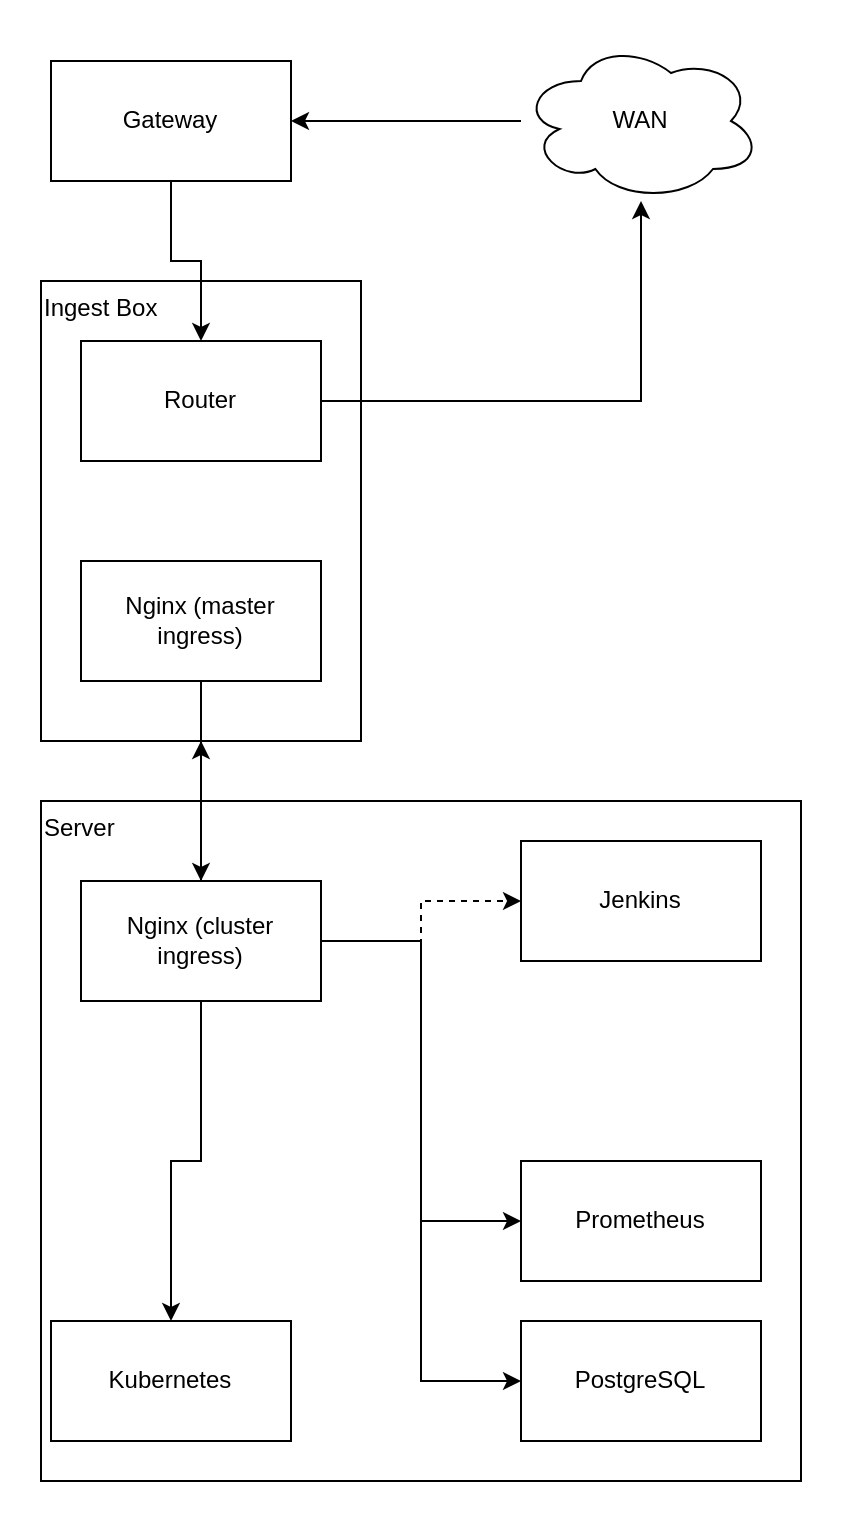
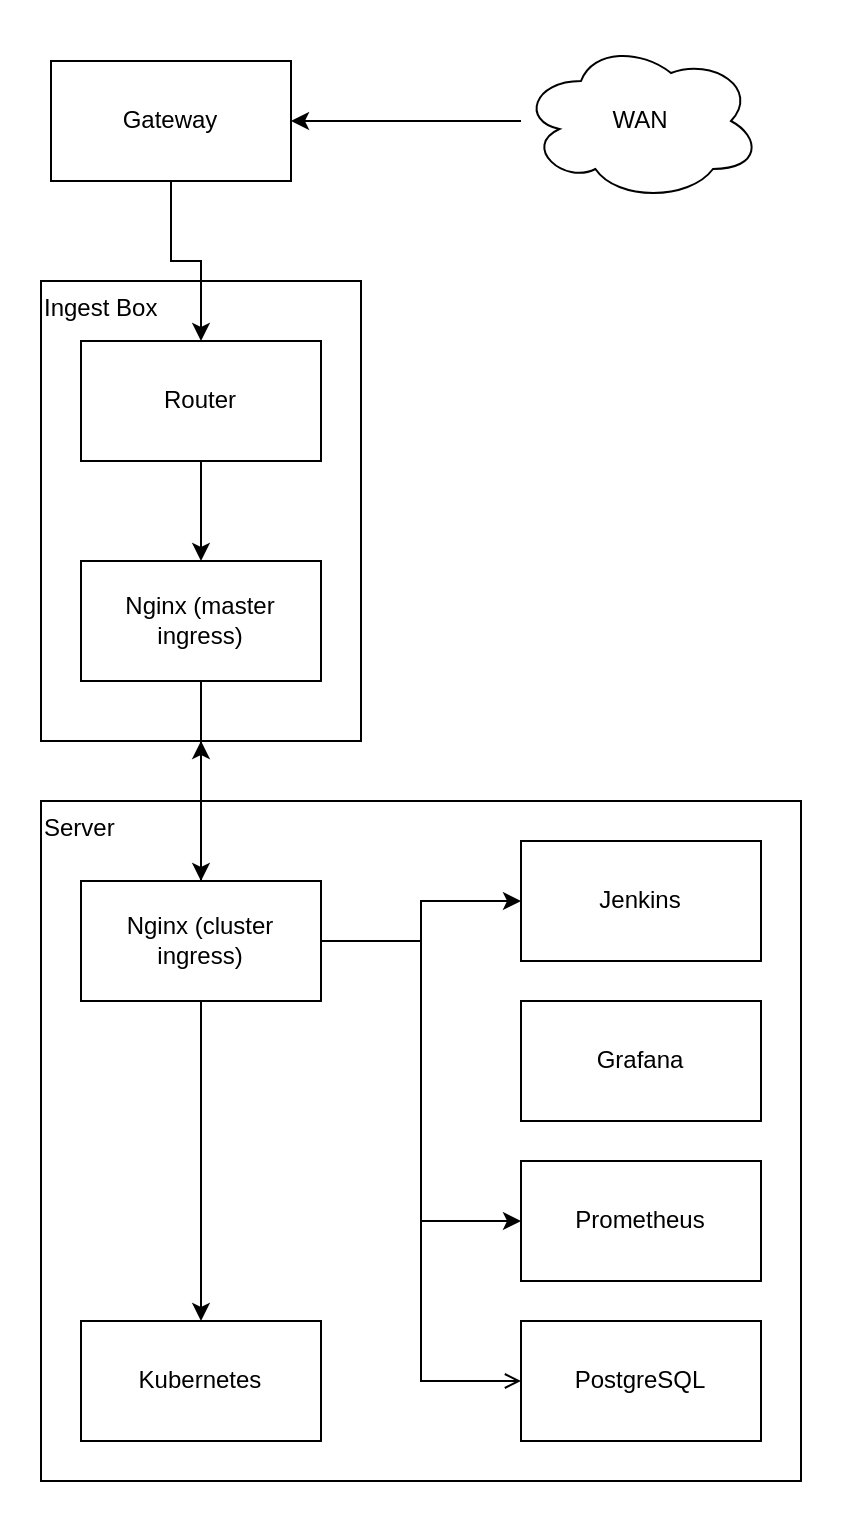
  <mxCell id="0" />
  <mxCell id="1" parent="0" />
  <mxCell id="2" value="&lt;div align=&quot;left&quot;&gt;Server&lt;/div&gt;" style="rounded=0;whiteSpace=wrap;html=1;align=left;verticalAlign=top;" vertex="1" parent="1"><mxGeometry x="20" y="400" width="380" height="340" as="geometry" /></mxCell>
  <mxCell id="3" value="&lt;div align=&quot;left&quot;&gt;Ingest Box&lt;/div&gt;" style="rounded=0;whiteSpace=wrap;html=1;align=left;verticalAlign=top;" vertex="1" parent="1"><mxGeometry x="20" y="140" width="160" height="230" as="geometry" /></mxCell>
  <mxCell id="4" value="" style="edgeStyle=orthogonalEdgeStyle;rounded=0;orthogonalLoop=1;jettySize=auto;html=1;" edge="1" parent="1" source="5" target="7"><mxGeometry relative="1" as="geometry" /></mxCell>
  <mxCell id="5" value="WAN" style="ellipse;shape=cloud;whiteSpace=wrap;html=1;" vertex="1" parent="1"><mxGeometry x="260" y="20" width="120" height="80" as="geometry" /></mxCell>
  <mxCell id="6" value="" style="edgeStyle=orthogonalEdgeStyle;rounded=0;orthogonalLoop=1;jettySize=auto;html=1;" edge="1" parent="1" source="7" target="9"><mxGeometry relative="1" as="geometry" /></mxCell>
  <mxCell id="7" value="Gateway" style="whiteSpace=wrap;html=1;" vertex="1" parent="1"><mxGeometry x="25" y="30" width="120" height="60" as="geometry" /></mxCell>
- <mxCell id="8" value="" style="edgeStyle=orthogonalEdgeStyle;rounded=0;orthogonalLoop=1;jettySize=auto;html=1;" edge="1" parent="1" source="9" target="5"><mxGeometry relative="1" as="geometry" /></mxCell>
+ <mxCell id="8" value="" style="edgeStyle=orthogonalEdgeStyle;rounded=0;orthogonalLoop=1;jettySize=auto;html=1;" edge="1" parent="1" source="9" target="10"><mxGeometry relative="1" as="geometry" /></mxCell>
  <mxCell id="9" value="Router" style="whiteSpace=wrap;html=1;" vertex="1" parent="1"><mxGeometry x="40" y="170" width="120" height="60" as="geometry" /></mxCell>
  <mxCell id="10" value="Nginx (master ingress)" style="rounded=0;whiteSpace=wrap;html=1;" vertex="1" parent="1"><mxGeometry x="40" y="280" width="120" height="60" as="geometry" /></mxCell>
- <mxCell id="11" value="" style="edgeStyle=orthogonalEdgeStyle;rounded=0;orthogonalLoop=1;jettySize=auto;html=1;dashed=1;" edge="1" parent="1" source="16" target="18"><mxGeometry relative="1" as="geometry" /></mxCell>
+ <mxCell id="11" value="" style="edgeStyle=orthogonalEdgeStyle;rounded=0;orthogonalLoop=1;jettySize=auto;html=1;" edge="1" parent="1" source="16" target="18"><mxGeometry relative="1" as="geometry" /></mxCell>
  <mxCell id="12" value="" style="edgeStyle=orthogonalEdgeStyle;rounded=0;orthogonalLoop=1;jettySize=auto;html=1;" edge="1" parent="1" source="16" target="19"><mxGeometry relative="1" as="geometry" /></mxCell>
  <mxCell id="13" style="edgeStyle=orthogonalEdgeStyle;rounded=0;orthogonalLoop=1;jettySize=auto;html=1;" edge="1" parent="1" source="16" target="3"><mxGeometry relative="1" as="geometry" /></mxCell>
  <mxCell id="14" style="edgeStyle=orthogonalEdgeStyle;rounded=0;orthogonalLoop=1;jettySize=auto;html=1;entryX=0;entryY=0.5;entryDx=0;entryDy=0;" edge="1" parent="1" source="16" target="21"><mxGeometry relative="1" as="geometry" /></mxCell>
- <mxCell id="15" style="edgeStyle=orthogonalEdgeStyle;rounded=0;orthogonalLoop=1;jettySize=auto;html=1;entryX=0;entryY=0.5;entryDx=0;entryDy=0;" edge="1" parent="1" source="16" target="22"><mxGeometry relative="1" as="geometry" /></mxCell>
+ <mxCell id="15" style="edgeStyle=orthogonalEdgeStyle;rounded=0;orthogonalLoop=1;jettySize=auto;html=1;entryX=0;entryY=0.5;entryDx=0;entryDy=0;endArrow=open;" edge="1" parent="1" source="16" target="22"><mxGeometry relative="1" as="geometry" /></mxCell>
  <mxCell id="16" value="Nginx (cluster ingress)" style="rounded=0;whiteSpace=wrap;html=1;" vertex="1" parent="1"><mxGeometry x="40" y="440" width="120" height="60" as="geometry" /></mxCell>
  <mxCell id="17" style="edgeStyle=orthogonalEdgeStyle;rounded=0;orthogonalLoop=1;jettySize=auto;html=1;entryX=0.5;entryY=0;entryDx=0;entryDy=0;" edge="1" parent="1" source="10" target="16"><mxGeometry relative="1" as="geometry" /></mxCell>
  <mxCell id="18" value="Jenkins" style="whiteSpace=wrap;html=1;rounded=0;" vertex="1" parent="1"><mxGeometry x="260" y="420" width="120" height="60" as="geometry" /></mxCell>
- <mxCell id="19" value="Kubernetes" style="whiteSpace=wrap;html=1;rounded=0;" vertex="1" parent="1"><mxGeometry x="25" y="660" width="120" height="60" as="geometry" /></mxCell>
+ <mxCell id="19" value="Kubernetes" style="whiteSpace=wrap;html=1;rounded=0;" vertex="1" parent="1"><mxGeometry x="40" y="660" width="120" height="60" as="geometry" /></mxCell>
+ <mxCell id="20" value="Grafana" style="rounded=0;whiteSpace=wrap;html=1;" vertex="1" parent="1"><mxGeometry x="260" y="500" width="120" height="60" as="geometry" /></mxCell>
  <mxCell id="21" value="Prometheus" style="rounded=0;whiteSpace=wrap;html=1;" vertex="1" parent="1"><mxGeometry x="260" y="580" width="120" height="60" as="geometry" /></mxCell>
  <mxCell id="22" value="PostgreSQL" style="rounded=0;whiteSpace=wrap;html=1;" vertex="1" parent="1"><mxGeometry x="260" y="660" width="120" height="60" as="geometry" /></mxCell>
